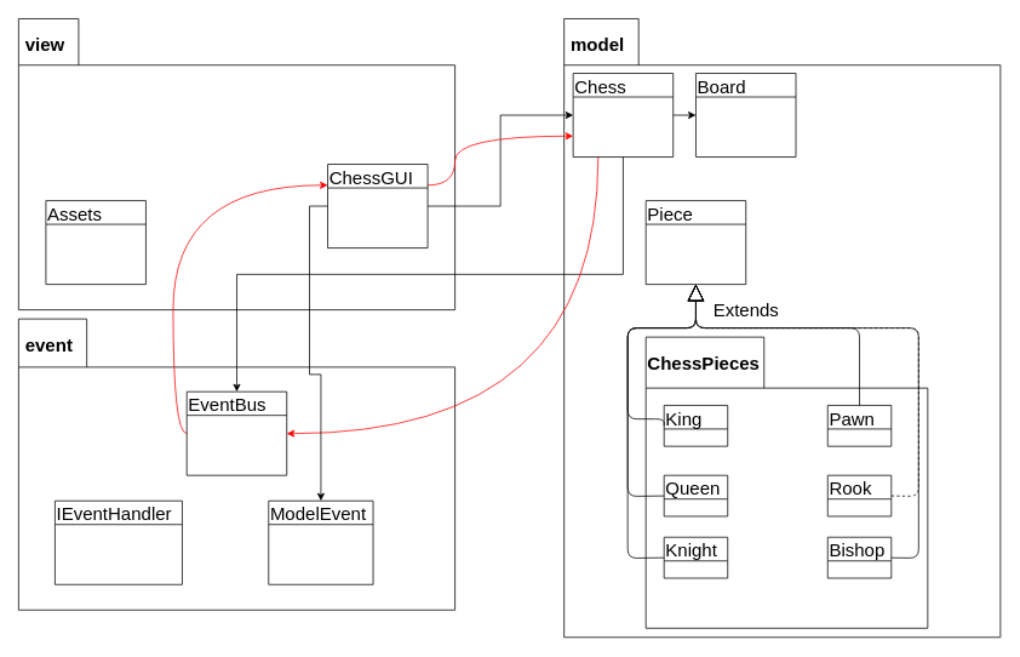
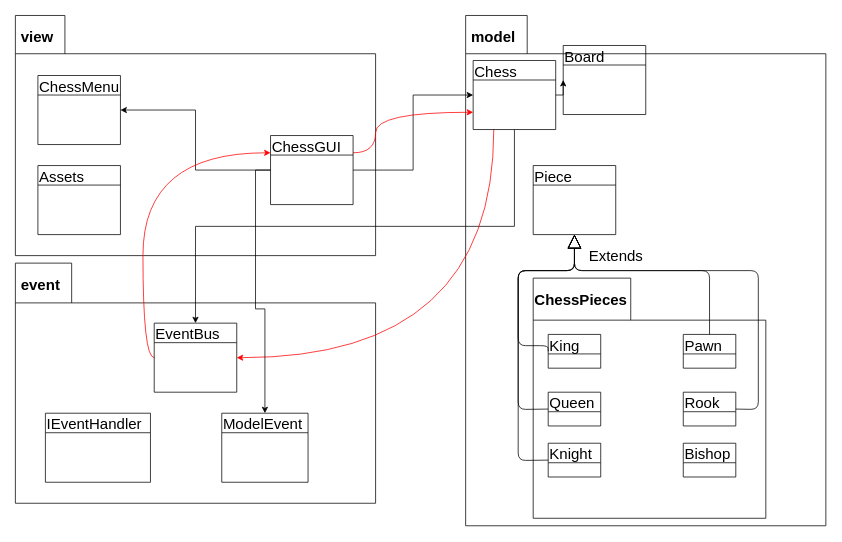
  <mxCell id="0" />
  <mxCell id="1" parent="0" />
  <mxCell id="2" value="&amp;nbsp;view" style="shape=folder;fontStyle=1;spacingTop=10;tabWidth=66;tabHeight=51;tabPosition=left;html=1;align=left;verticalAlign=top;horizontal=1;fontSize=20;" vertex="1" parent="1"><mxGeometry x="20" width="480" height="320" as="geometry" y="20" /></mxCell>
  <mxCell id="3" value="&amp;nbsp;model" style="shape=folder;fontStyle=1;spacingTop=10;tabWidth=82;tabHeight=51;tabPosition=left;html=1;align=left;verticalAlign=top;horizontal=1;fontSize=20;" vertex="1" parent="1"><mxGeometry x="620" width="480" height="680" as="geometry" y="20" /></mxCell>
  <mxCell id="4" value="&amp;nbsp;event" style="shape=folder;fontStyle=1;spacingTop=10;tabWidth=75;tabHeight=53;tabPosition=left;html=1;align=left;verticalAlign=top;horizontal=1;fontSize=20;" vertex="1" parent="1"><mxGeometry x="20" y="350" width="480" height="320" as="geometry" /></mxCell>
  <mxCell id="5" style="edgeStyle=orthogonalEdgeStyle;rounded=0;orthogonalLoop=1;jettySize=auto;html=1;exitX=0.5;exitY=1;exitDx=0;exitDy=0;fontSize=20;" edge="1" parent="1" source="8" target="19"><mxGeometry relative="1" as="geometry" /></mxCell>
  <mxCell id="6" style="edgeStyle=orthogonalEdgeStyle;rounded=0;orthogonalLoop=1;jettySize=auto;html=1;exitX=1;exitY=0.5;exitDx=0;exitDy=0;entryX=0;entryY=0.5;entryDx=0;entryDy=0;fontSize=20;" edge="1" parent="1" source="8" target="9"><mxGeometry relative="1" as="geometry" /></mxCell>
  <mxCell id="7" style="edgeStyle=orthogonalEdgeStyle;curved=1;rounded=0;orthogonalLoop=1;jettySize=auto;html=1;exitX=0.25;exitY=1;exitDx=0;exitDy=0;entryX=1;entryY=0.5;entryDx=0;entryDy=0;strokeColor=#FF0000;fillColor=#FF0000;fontSize=20;" edge="1" parent="1" source="8" target="19"><mxGeometry relative="1" as="geometry" /></mxCell>
  <mxCell id="8" value="Chess" style="swimlane;fontStyle=0;childLayout=stackLayout;horizontal=1;startSize=26;fillColor=none;horizontalStack=0;resizeParent=1;resizeParentMax=0;resizeLast=0;collapsible=1;marginBottom=0;fontSize=20;align=left;" vertex="1" parent="1"><mxGeometry x="630" y="80" width="110" height="92" as="geometry"><mxRectangle x="-450" y="128" width="90" height="30" as="alternateBounds" /></mxGeometry></mxCell>
- <mxCell id="9" value="Board" style="swimlane;fontStyle=0;childLayout=stackLayout;horizontal=1;startSize=26;fillColor=none;horizontalStack=0;resizeParent=1;resizeParentMax=0;resizeLast=0;collapsible=1;marginBottom=0;fontSize=20;align=left;" vertex="1" parent="1"><mxGeometry x="765" y="80" width="110" height="92" as="geometry"><mxRectangle x="-450" y="128" width="90" height="30" as="alternateBounds" /></mxGeometry></mxCell>
+ <mxCell id="9" value="Board" style="swimlane;fontStyle=0;childLayout=stackLayout;horizontal=1;startSize=26;fillColor=none;horizontalStack=0;resizeParent=1;resizeParentMax=0;resizeLast=0;collapsible=1;marginBottom=0;fontSize=20;align=left;" vertex="1" parent="1"><mxGeometry x="750" y="60" width="110" height="92" as="geometry"><mxRectangle x="-450" y="128" width="90" height="30" as="alternateBounds" /></mxGeometry></mxCell>
  <mxCell id="10" value="Piece" style="swimlane;fontStyle=0;childLayout=stackLayout;horizontal=1;startSize=26;fillColor=none;horizontalStack=0;resizeParent=1;resizeParentMax=0;resizeLast=0;collapsible=1;marginBottom=0;fontSize=20;align=left;" vertex="1" parent="1"><mxGeometry x="710" y="220" width="110" height="92" as="geometry"><mxRectangle x="-450" y="128" width="90" height="30" as="alternateBounds" /></mxGeometry></mxCell>
  <mxCell id="11" style="edgeStyle=orthogonalEdgeStyle;rounded=0;orthogonalLoop=1;jettySize=auto;html=1;exitX=1;exitY=0.5;exitDx=0;exitDy=0;entryX=0;entryY=0.5;entryDx=0;entryDy=0;fontSize=20;" edge="1" parent="1" source="15" target="8"><mxGeometry relative="1" as="geometry" /></mxCell>
  <mxCell id="12" style="edgeStyle=orthogonalEdgeStyle;rounded=0;orthogonalLoop=1;jettySize=auto;html=1;exitX=0;exitY=0.5;exitDx=0;exitDy=0;fontSize=20;" edge="1" parent="1" source="15" target="21"><mxGeometry relative="1" as="geometry" /></mxCell>
+ <mxCell id="13" style="edgeStyle=orthogonalEdgeStyle;rounded=0;orthogonalLoop=1;jettySize=auto;html=1;exitX=0;exitY=0.5;exitDx=0;exitDy=0;entryX=1;entryY=0.5;entryDx=0;entryDy=0;fontSize=20;" edge="1" parent="1" source="15" target="17"><mxGeometry relative="1" as="geometry" /></mxCell>
  <mxCell id="14" style="edgeStyle=orthogonalEdgeStyle;curved=1;rounded=0;orthogonalLoop=1;jettySize=auto;html=1;exitX=1;exitY=0.25;exitDx=0;exitDy=0;entryX=0;entryY=0.75;entryDx=0;entryDy=0;strokeColor=#FF0000;fillColor=#FF0000;fontSize=20;" edge="1" parent="1" source="15" target="8"><mxGeometry relative="1" as="geometry"><Array as="points"><mxPoint x="500" y="203" /><mxPoint x="500" y="149" /></Array></mxGeometry></mxCell>
  <mxCell id="15" value="ChessGUI" style="swimlane;fontStyle=0;childLayout=stackLayout;horizontal=1;startSize=26;fillColor=none;horizontalStack=0;resizeParent=1;resizeParentMax=0;resizeLast=0;collapsible=1;marginBottom=0;fontSize=20;align=left;" vertex="1" parent="1"><mxGeometry x="360" y="180" width="110" height="92" as="geometry"><mxRectangle x="-450" y="128" width="90" height="30" as="alternateBounds" /></mxGeometry></mxCell>
  <mxCell id="16" value="Assets" style="swimlane;fontStyle=0;childLayout=stackLayout;horizontal=1;startSize=26;fillColor=none;horizontalStack=0;resizeParent=1;resizeParentMax=0;resizeLast=0;collapsible=1;marginBottom=0;fontSize=20;align=left;" vertex="1" parent="1"><mxGeometry x="50" y="220" width="110" height="92" as="geometry"><mxRectangle x="-450" y="128" width="90" height="30" as="alternateBounds" /></mxGeometry></mxCell>
+ <mxCell id="17" value="ChessMenu" style="swimlane;fontStyle=0;childLayout=stackLayout;horizontal=1;startSize=26;fillColor=none;horizontalStack=0;resizeParent=1;resizeParentMax=0;resizeLast=0;collapsible=1;marginBottom=0;fontSize=20;align=left;" vertex="1" parent="1"><mxGeometry x="50" y="100" width="110" height="92" as="geometry"><mxRectangle x="-450" y="128" width="90" height="30" as="alternateBounds" /></mxGeometry></mxCell>
  <mxCell id="18" style="edgeStyle=orthogonalEdgeStyle;rounded=0;orthogonalLoop=1;jettySize=auto;html=1;exitX=0;exitY=0.5;exitDx=0;exitDy=0;entryX=0;entryY=0.25;entryDx=0;entryDy=0;fontSize=20;fillColor=#FF0000;curved=1;strokeColor=#FF0000;" edge="1" parent="1" source="19" target="15"><mxGeometry relative="1" as="geometry"><Array as="points"><mxPoint x="190" y="476" /><mxPoint x="190" y="203" /></Array></mxGeometry></mxCell>
  <mxCell id="19" value="EventBus" style="swimlane;fontStyle=0;childLayout=stackLayout;horizontal=1;startSize=26;fillColor=none;horizontalStack=0;resizeParent=1;resizeParentMax=0;resizeLast=0;collapsible=1;marginBottom=0;fontSize=20;align=left;" vertex="1" parent="1"><mxGeometry x="205" y="430" width="110" height="92" as="geometry"><mxRectangle x="-450" y="128" width="90" height="30" as="alternateBounds" /></mxGeometry></mxCell>
  <mxCell id="20" value="IEventHandler" style="swimlane;fontStyle=0;childLayout=stackLayout;horizontal=1;startSize=26;fillColor=none;horizontalStack=0;resizeParent=1;resizeParentMax=0;resizeLast=0;collapsible=1;marginBottom=0;fontSize=20;align=left;" vertex="1" parent="1"><mxGeometry x="60" y="550" width="140" height="92" as="geometry"><mxRectangle x="-450" y="128" width="90" height="30" as="alternateBounds" /></mxGeometry></mxCell>
  <mxCell id="21" value="ModelEvent" style="swimlane;fontStyle=0;childLayout=stackLayout;horizontal=1;startSize=26;fillColor=none;horizontalStack=0;resizeParent=1;resizeParentMax=0;resizeLast=0;collapsible=1;marginBottom=0;fontSize=20;align=left;" vertex="1" parent="1"><mxGeometry x="295" y="550" width="115" height="92" as="geometry"><mxRectangle x="-450" y="128" width="90" height="30" as="alternateBounds" /></mxGeometry></mxCell>
  <mxCell id="22" value="ChessPieces" style="shape=folder;fontStyle=1;spacingTop=10;tabWidth=130;tabHeight=56;tabPosition=left;html=1;align=left;verticalAlign=top;horizontal=1;fontSize=20;" vertex="1" parent="1"><mxGeometry x="710" y="370" width="310" height="320" as="geometry" /></mxCell>
  <mxCell id="23" value="King" style="swimlane;fontStyle=0;childLayout=stackLayout;horizontal=1;startSize=26;fillColor=none;horizontalStack=0;resizeParent=1;resizeParentMax=0;resizeLast=0;collapsible=1;marginBottom=0;fontSize=20;align=left;" vertex="1" parent="1"><mxGeometry x="730" y="445" width="70" height="45" as="geometry"><mxRectangle x="-450" y="128" width="90" height="30" as="alternateBounds" /></mxGeometry></mxCell>
  <mxCell id="24" value="Pawn" style="swimlane;fontStyle=0;childLayout=stackLayout;horizontal=1;startSize=26;fillColor=none;horizontalStack=0;resizeParent=1;resizeParentMax=0;resizeLast=0;collapsible=1;marginBottom=0;fontSize=20;align=left;" vertex="1" parent="1"><mxGeometry x="910" y="445" width="70" height="45" as="geometry"><mxRectangle x="-450" y="128" width="90" height="30" as="alternateBounds" /></mxGeometry></mxCell>
  <mxCell id="25" value="Queen" style="swimlane;fontStyle=0;childLayout=stackLayout;horizontal=1;startSize=26;fillColor=none;horizontalStack=0;resizeParent=1;resizeParentMax=0;resizeLast=0;collapsible=1;marginBottom=0;fontSize=20;align=left;" vertex="1" parent="1"><mxGeometry x="730" y="522" width="70" height="45" as="geometry"><mxRectangle x="-450" y="128" width="90" height="30" as="alternateBounds" /></mxGeometry></mxCell>
  <mxCell id="26" value="Rook" style="swimlane;fontStyle=0;childLayout=stackLayout;horizontal=1;startSize=26;fillColor=none;horizontalStack=0;resizeParent=1;resizeParentMax=0;resizeLast=0;collapsible=1;marginBottom=0;fontSize=20;align=left;" vertex="1" parent="1"><mxGeometry x="910" y="522" width="70" height="45" as="geometry"><mxRectangle x="-450" y="128" width="90" height="30" as="alternateBounds" /></mxGeometry></mxCell>
  <mxCell id="27" value="Knight" style="swimlane;fontStyle=0;childLayout=stackLayout;horizontal=1;startSize=26;fillColor=none;horizontalStack=0;resizeParent=1;resizeParentMax=0;resizeLast=0;collapsible=1;marginBottom=0;fontSize=20;align=left;" vertex="1" parent="1"><mxGeometry x="730" y="590" width="70" height="45" as="geometry"><mxRectangle x="-450" y="128" width="90" height="30" as="alternateBounds" /></mxGeometry></mxCell>
  <mxCell id="28" value="Bishop" style="swimlane;fontStyle=0;childLayout=stackLayout;horizontal=1;startSize=26;fillColor=none;horizontalStack=0;resizeParent=1;resizeParentMax=0;resizeLast=0;collapsible=1;marginBottom=0;fontSize=20;align=left;" vertex="1" parent="1"><mxGeometry x="910" y="590" width="70" height="45" as="geometry"><mxRectangle x="-450" y="128" width="90" height="30" as="alternateBounds" /></mxGeometry></mxCell>
  <mxCell id="29" value="Extends" style="endArrow=block;endSize=16;endFill=0;html=1;fontSize=20;entryX=0.5;entryY=1;entryDx=0;entryDy=0;exitX=0;exitY=0.5;exitDx=0;exitDy=0;edgeStyle=orthogonalEdgeStyle;" edge="1" parent="1" source="23" target="10"><mxGeometry x="0.793" y="-55" width="160" relative="1" as="geometry"><mxPoint x="765" y="440" as="sourcePoint" /><mxPoint x="230" y="720" as="targetPoint" /><Array as="points"><mxPoint x="730" y="460" /><mxPoint x="690" y="460" /><mxPoint x="690" y="360" /><mxPoint x="765" y="360" /></Array><mxPoint as="offset" /></mxGeometry></mxCell>
  <mxCell id="30" value="Extends" style="endArrow=block;endSize=16;endFill=0;html=1;fontSize=20;exitX=0.5;exitY=0;exitDx=0;exitDy=0;entryX=0.5;entryY=1;entryDx=0;entryDy=0;" edge="1" parent="1" source="24" target="10"><mxGeometry x="0.342" y="-20" width="160" relative="1" as="geometry"><mxPoint x="70" y="720" as="sourcePoint" /><mxPoint x="770" y="350" as="targetPoint" /><Array as="points"><mxPoint x="945" y="360" /><mxPoint x="765" y="360" /></Array><mxPoint as="offset" /></mxGeometry></mxCell>
  <mxCell id="31" value="Extends" style="endArrow=block;endSize=16;endFill=0;html=1;fontSize=20;exitX=0;exitY=0.5;exitDx=0;exitDy=0;entryX=0.5;entryY=1;entryDx=0;entryDy=0;" edge="1" parent="1" source="25" target="10"><mxGeometry x="0.839" y="-55" width="160" relative="1" as="geometry"><mxPoint x="70" y="720" as="sourcePoint" /><mxPoint x="230" y="720" as="targetPoint" /><Array as="points"><mxPoint x="690" y="545" /><mxPoint x="690" y="360" /><mxPoint x="765" y="360" /></Array><mxPoint as="offset" /></mxGeometry></mxCell>
  <mxCell id="32" value="Extends" style="endArrow=block;endSize=16;endFill=0;html=1;fontSize=20;exitX=0;exitY=0.5;exitDx=0;exitDy=0;entryX=0.5;entryY=1;entryDx=0;entryDy=0;" edge="1" parent="1" source="27" target="10"><mxGeometry x="0.865" y="-55" width="160" relative="1" as="geometry"><mxPoint x="70" y="720" as="sourcePoint" /><mxPoint x="230" y="720" as="targetPoint" /><Array as="points"><mxPoint x="690" y="613" /><mxPoint x="690" y="360" /><mxPoint x="765" y="360" /></Array><mxPoint as="offset" /></mxGeometry></mxCell>
- <mxCell id="33" value="Extends" style="endArrow=block;endSize=16;endFill=0;html=1;fontSize=20;entryX=0.5;entryY=1;entryDx=0;entryDy=0;exitX=1;exitY=0.5;exitDx=0;exitDy=0;dashed=1;" edge="1" parent="1" source="26" target="10"><mxGeometry x="0.595" y="-20" width="160" relative="1" as="geometry"><mxPoint x="70" y="720" as="sourcePoint" /><mxPoint x="230" y="720" as="targetPoint" /><Array as="points"><mxPoint x="1010" y="545" /><mxPoint x="1010" y="360" /><mxPoint x="765" y="360" /></Array><mxPoint as="offset" /></mxGeometry></mxCell>
- <mxCell id="34" value="Extends" style="endArrow=block;endSize=16;endFill=0;html=1;fontSize=20;exitX=1;exitY=0.5;exitDx=0;exitDy=0;entryX=0.5;entryY=1;entryDx=0;entryDy=0;" edge="1" parent="1" source="28" target="10"><mxGeometry x="0.642" y="-20" width="160" relative="1" as="geometry"><mxPoint x="70" y="720" as="sourcePoint" /><mxPoint x="230" y="720" as="targetPoint" /><Array as="points"><mxPoint x="1010" y="613" /><mxPoint x="1010" y="360" /><mxPoint x="765" y="360" /></Array><mxPoint as="offset" /></mxGeometry></mxCell>
+ <mxCell id="33" value="Extends" style="endArrow=block;endSize=16;endFill=0;html=1;fontSize=20;entryX=0.5;entryY=1;entryDx=0;entryDy=0;exitX=1;exitY=0.5;exitDx=0;exitDy=0;" edge="1" parent="1" source="26" target="10"><mxGeometry x="0.595" y="-20" width="160" relative="1" as="geometry"><mxPoint x="70" y="720" as="sourcePoint" /><mxPoint x="230" y="720" as="targetPoint" /><Array as="points"><mxPoint x="1010" y="545" /><mxPoint x="1010" y="360" /><mxPoint x="765" y="360" /></Array><mxPoint as="offset" /></mxGeometry></mxCell>
